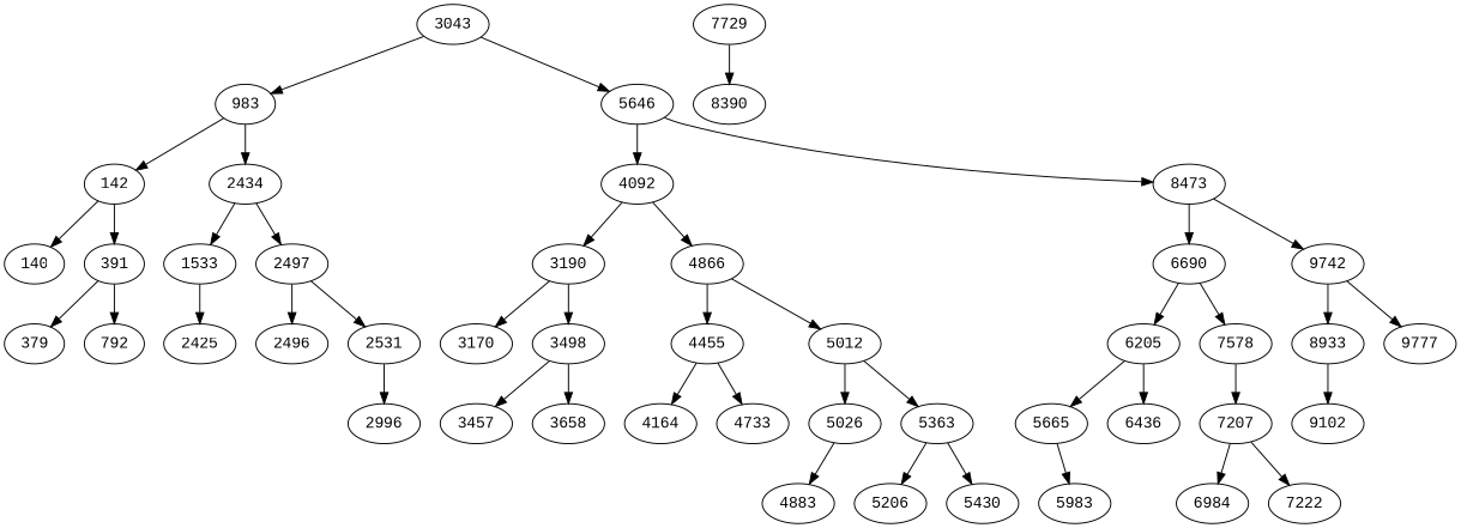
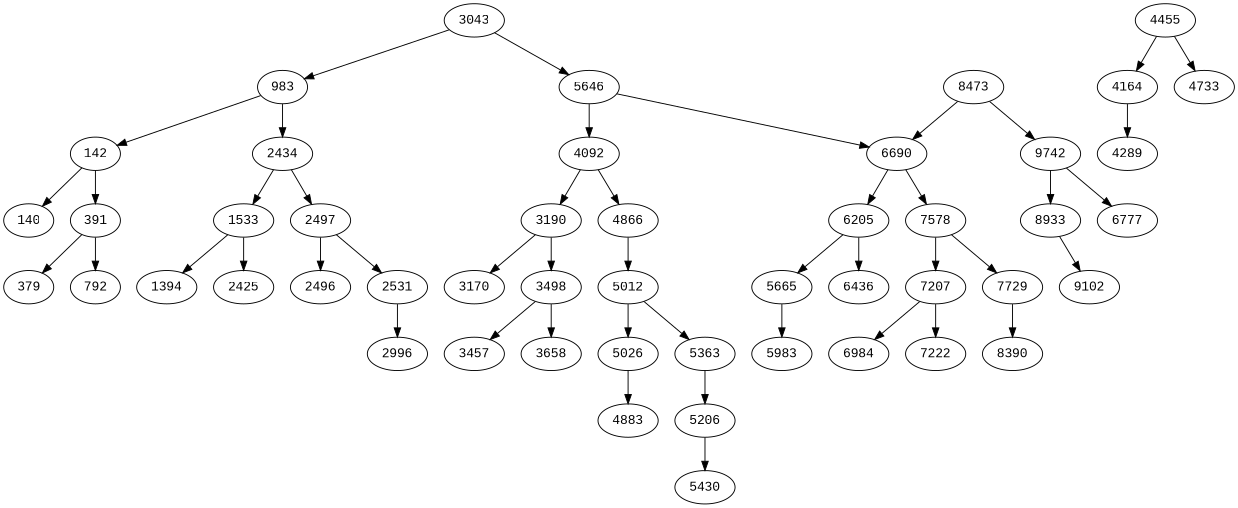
  digraph {
    fontname="Liberation Mono"
    node [fontname="Liberation Mono"]
    edge [fontname="Liberation Mono"]
    142
    140
    391
    379
    792
    983
    2434
    1533
    2497
+   1394
    2425
    2496
    2531
    2996
    3043
    5646
    4092
    8473
    3190
    4866
    6690
    9742
    3170
    3498
    3457
    3658
    4455
    n28 [label=5012]
    4164
    4733
    5026
    5363
+   4289
    4883
    5206
    5430
    6205
    7578
    8933
-   9777
+   9777 [label=6777]
    5665
    5983
    6436
    7207
    7729
    6984
    7222
    8390
    9102
    142 -> 140
    142 -> 391
    391 -> 379
    391 -> 792
    983 -> 142
    983 -> 2434
    2434 -> 1533
    2434 -> 2497
+   1533 -> 1394
    1533 -> 2425
    2497 -> 2496
    2497 -> 2531
    2531 -> 2996
    3043 -> 983
    3043 -> 5646
    5646 -> 4092
-   5646 -> 8473
+   5646 -> 6690
    4092 -> 3190
    4092 -> 4866
    8473 -> 6690
    8473 -> 9742
    3190 -> 3170
    3190 -> 3498
-   4866 -> 4455
    4866 -> n28
    6690 -> 6205
    6690 -> 7578
    9742 -> 8933
    9742 -> 9777
    3498 -> 3457
    3498 -> 3658
    4455 -> 4164
    4455 -> 4733
    n28 -> 5026
    n28 -> 5363
+   4164 -> 4289
    5026 -> 4883
    5363 -> 5206
-   5363 -> 5430
+   5206 -> 5430
    6205 -> 5665
    6205 -> 6436
    7578 -> 7207
+   7578 -> 7729
    8933 -> 9102
    5665 -> 5983
    7207 -> 6984
    7207 -> 7222
    7729 -> 8390
  }
